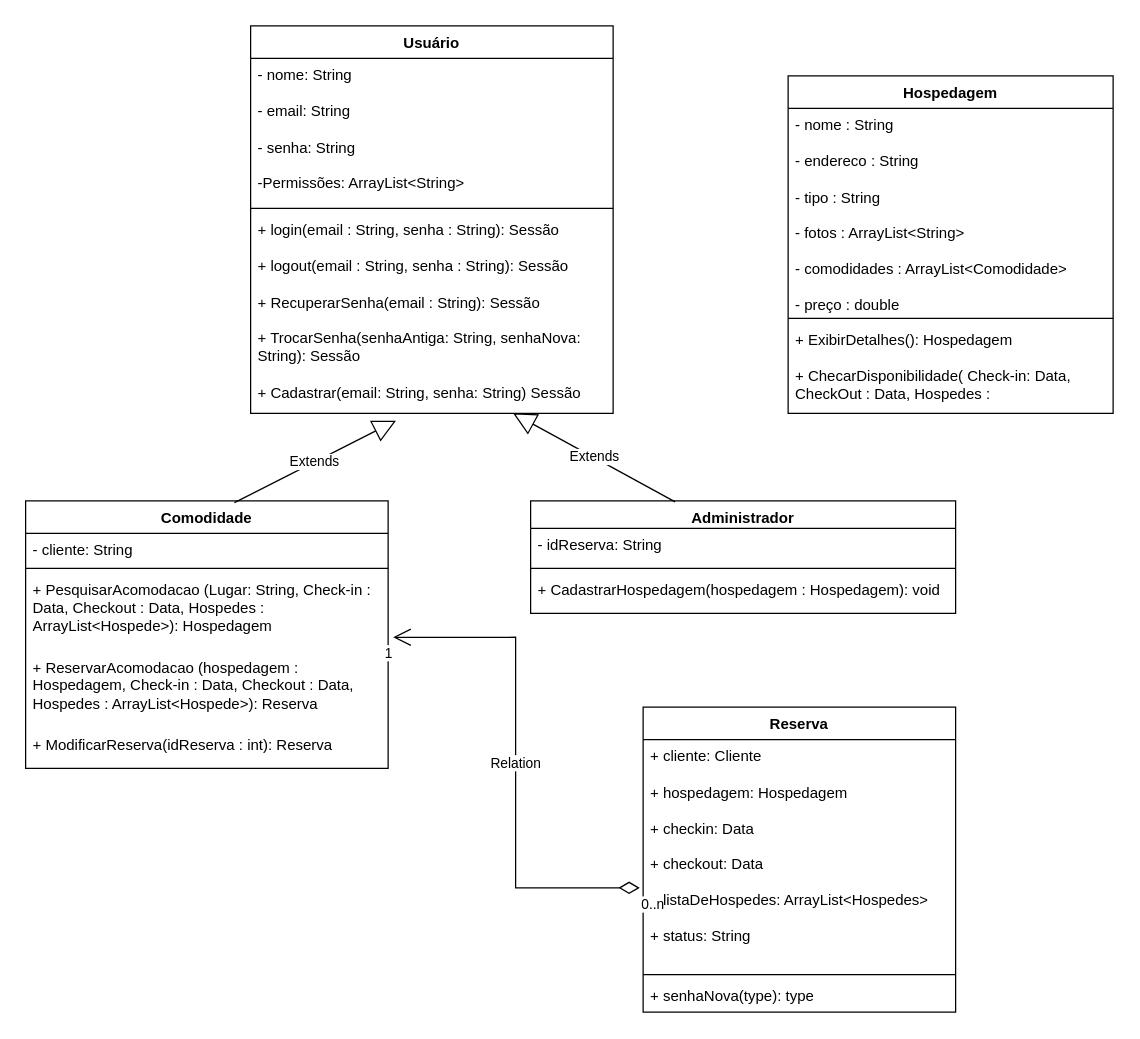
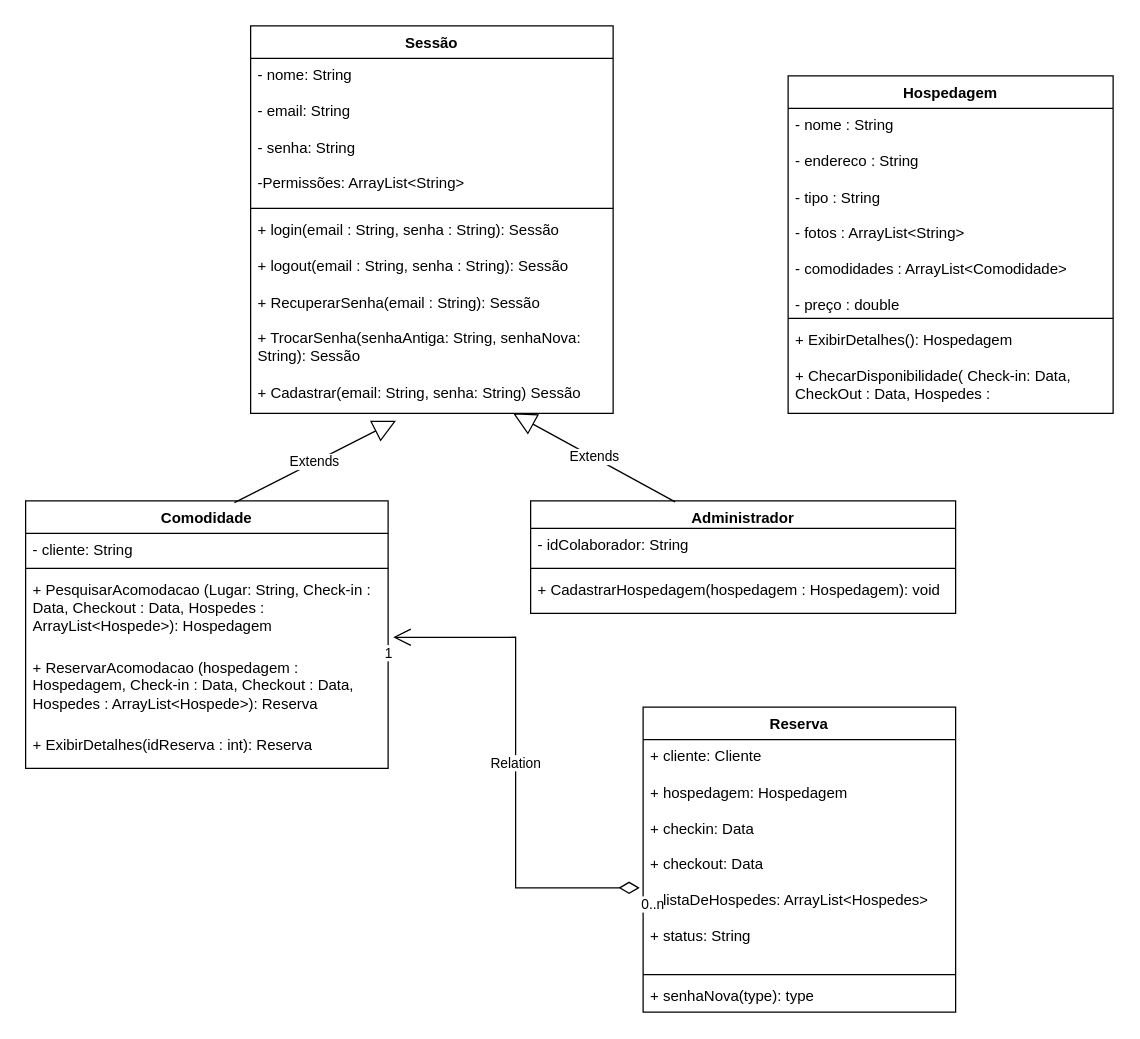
  <mxCell id="0" />
  <mxCell id="1" parent="0" />
  <mxCell id="2" value="Comodidade" style="swimlane;fontStyle=1;align=center;verticalAlign=top;childLayout=stackLayout;horizontal=1;startSize=26;horizontalStack=0;resizeParent=1;resizeParentMax=0;resizeLast=0;collapsible=1;marginBottom=0;whiteSpace=wrap;html=1;" vertex="1" parent="1"><mxGeometry x="20" y="400" width="290" height="214" as="geometry" /></mxCell>
  <mxCell id="3" value="&lt;div&gt;- cliente: String&lt;/div&gt;" style="text;strokeColor=none;fillColor=none;align=left;verticalAlign=top;spacingLeft=4;spacingRight=4;overflow=hidden;rotatable=0;points=[[0,0.5],[1,0.5]];portConstraint=eastwest;whiteSpace=wrap;html=1;" vertex="1" parent="2"><mxGeometry y="26" width="290" height="24" as="geometry" /></mxCell>
  <mxCell id="4" value="" style="line;strokeWidth=1;fillColor=none;align=left;verticalAlign=middle;spacingTop=-1;spacingLeft=3;spacingRight=3;rotatable=0;labelPosition=right;points=[];portConstraint=eastwest;strokeColor=inherit;" vertex="1" parent="2"><mxGeometry y="50" width="290" height="8" as="geometry" /></mxCell>
  <mxCell id="5" value="+ PesquisarAcomodacao (Lugar: String, Check-in : Data, Checkout : Data, Hospedes : ArrayList&amp;lt;Hospede&amp;gt;): Hospedagem&lt;div&gt;&lt;br&gt;&lt;/div&gt;&lt;div&gt;&lt;br&gt;&lt;/div&gt;" style="text;strokeColor=none;fillColor=none;align=left;verticalAlign=top;spacingLeft=4;spacingRight=4;overflow=hidden;rotatable=0;points=[[0,0.5],[1,0.5]];portConstraint=eastwest;whiteSpace=wrap;html=1;" vertex="1" parent="2"><mxGeometry y="58" width="290" height="62" as="geometry" /></mxCell>
  <mxCell id="6" value="+ ReservarAcomodacao (hospedagem : Hospedagem, Check-in : Data, Checkout : Data, Hospedes : ArrayList&amp;lt;Hospede&amp;gt;): Reserva&lt;div&gt;&lt;br&gt;&lt;/div&gt;&lt;div&gt;&lt;br&gt;&lt;/div&gt;" style="text;strokeColor=none;fillColor=none;align=left;verticalAlign=top;spacingLeft=4;spacingRight=4;overflow=hidden;rotatable=0;points=[[0,0.5],[1,0.5]];portConstraint=eastwest;whiteSpace=wrap;html=1;" vertex="1" parent="2"><mxGeometry y="120" width="290" height="62" as="geometry" /></mxCell>
- <mxCell id="7" value="+ ModificarReserva(idReserva : int): Reserva&lt;div&gt;&lt;br&gt;&lt;/div&gt;" style="text;strokeColor=none;fillColor=none;align=left;verticalAlign=top;spacingLeft=4;spacingRight=4;overflow=hidden;rotatable=0;points=[[0,0.5],[1,0.5]];portConstraint=eastwest;whiteSpace=wrap;html=1;" vertex="1" parent="2"><mxGeometry y="182" width="290" height="32" as="geometry" /></mxCell>
+ <mxCell id="7" value="+ ExibirDetalhes(idReserva : int): Reserva&lt;div&gt;&lt;br&gt;&lt;/div&gt;" style="text;strokeColor=none;fillColor=none;align=left;verticalAlign=top;spacingLeft=4;spacingRight=4;overflow=hidden;rotatable=0;points=[[0,0.5],[1,0.5]];portConstraint=eastwest;whiteSpace=wrap;html=1;" vertex="1" parent="2"><mxGeometry y="182" width="290" height="32" as="geometry" /></mxCell>
  <mxCell id="8" value="Hospedagem" style="swimlane;fontStyle=1;align=center;verticalAlign=top;childLayout=stackLayout;horizontal=1;startSize=26;horizontalStack=0;resizeParent=1;resizeParentMax=0;resizeLast=0;collapsible=1;marginBottom=0;whiteSpace=wrap;html=1;" vertex="1" parent="1"><mxGeometry x="630" y="60" width="260" height="270" as="geometry" /></mxCell>
  <mxCell id="9" value="- nome : String&lt;div&gt;&lt;br&gt;&lt;div&gt;- endereco : String&lt;/div&gt;&lt;div&gt;&lt;br&gt;&lt;/div&gt;&lt;div&gt;- tipo : String&lt;/div&gt;&lt;/div&gt;&lt;div&gt;&lt;br&gt;&lt;/div&gt;&lt;div&gt;- fotos : ArrayList&amp;lt;String&amp;gt;&lt;/div&gt;&lt;div&gt;&lt;br&gt;&lt;/div&gt;&lt;div&gt;- comodidades : ArrayList&amp;lt;Comodidade&amp;gt;&lt;/div&gt;&lt;div&gt;&lt;br&gt;&lt;/div&gt;&lt;div&gt;- preço : double&lt;/div&gt;" style="text;strokeColor=none;fillColor=none;align=left;verticalAlign=top;spacingLeft=4;spacingRight=4;overflow=hidden;rotatable=0;points=[[0,0.5],[1,0.5]];portConstraint=eastwest;whiteSpace=wrap;html=1;" vertex="1" parent="8"><mxGeometry y="26" width="260" height="164" as="geometry" /></mxCell>
  <mxCell id="10" value="" style="line;strokeWidth=1;fillColor=none;align=left;verticalAlign=middle;spacingTop=-1;spacingLeft=3;spacingRight=3;rotatable=0;labelPosition=right;points=[];portConstraint=eastwest;strokeColor=inherit;" vertex="1" parent="8"><mxGeometry y="190" width="260" height="8" as="geometry" /></mxCell>
  <mxCell id="11" value="+ ExibirDetalhes(): Hospedagem&lt;div&gt;&lt;br&gt;&lt;/div&gt;&lt;div&gt;+ ChecarDisponibilidade( Check-in: Data, CheckOut : Data, Hospedes :&lt;br&gt;&lt;div&gt;&lt;br&gt;&lt;/div&gt;&lt;/div&gt;" style="text;strokeColor=none;fillColor=none;align=left;verticalAlign=top;spacingLeft=4;spacingRight=4;overflow=hidden;rotatable=0;points=[[0,0.5],[1,0.5]];portConstraint=eastwest;whiteSpace=wrap;html=1;" vertex="1" parent="8"><mxGeometry y="198" width="260" height="72" as="geometry" /></mxCell>
  <mxCell id="12" value="Administrador" style="swimlane;fontStyle=1;align=center;verticalAlign=top;childLayout=stackLayout;horizontal=1;startSize=22;horizontalStack=0;resizeParent=1;resizeParentMax=0;resizeLast=0;collapsible=1;marginBottom=0;whiteSpace=wrap;html=1;direction=east;" vertex="1" parent="1"><mxGeometry x="424" y="400" width="340" height="90" as="geometry" /></mxCell>
- <mxCell id="13" value="- idReserva: String" style="text;strokeColor=none;fillColor=none;align=left;verticalAlign=top;spacingLeft=4;spacingRight=4;overflow=hidden;rotatable=0;points=[[0,0.5],[1,0.5]];portConstraint=eastwest;whiteSpace=wrap;html=1;" vertex="1" parent="12"><mxGeometry y="22" width="340" height="28" as="geometry" /></mxCell>
+ <mxCell id="13" value="- idColaborador: String" style="text;strokeColor=none;fillColor=none;align=left;verticalAlign=top;spacingLeft=4;spacingRight=4;overflow=hidden;rotatable=0;points=[[0,0.5],[1,0.5]];portConstraint=eastwest;whiteSpace=wrap;html=1;" vertex="1" parent="12"><mxGeometry y="22" width="340" height="28" as="geometry" /></mxCell>
  <mxCell id="14" value="" style="line;strokeWidth=1;fillColor=none;align=left;verticalAlign=middle;spacingTop=-1;spacingLeft=3;spacingRight=3;rotatable=0;labelPosition=right;points=[];portConstraint=eastwest;strokeColor=inherit;" vertex="1" parent="12"><mxGeometry y="50" width="340" height="8" as="geometry" /></mxCell>
  <mxCell id="15" value="+ CadastrarHospedagem(hospedagem : Hospedagem): void&lt;div&gt;&lt;br&gt;&lt;/div&gt;" style="text;strokeColor=none;fillColor=none;align=left;verticalAlign=top;spacingLeft=4;spacingRight=4;overflow=hidden;rotatable=0;points=[[0,0.5],[1,0.5]];portConstraint=eastwest;whiteSpace=wrap;html=1;" vertex="1" parent="12"><mxGeometry y="58" width="340" height="32" as="geometry" /></mxCell>
- <mxCell id="16" value="Usuário&lt;div&gt;&lt;br&gt;&lt;/div&gt;" style="swimlane;fontStyle=1;align=center;verticalAlign=top;childLayout=stackLayout;horizontal=1;startSize=26;horizontalStack=0;resizeParent=1;resizeParentMax=0;resizeLast=0;collapsible=1;marginBottom=0;whiteSpace=wrap;html=1;" vertex="1" parent="1"><mxGeometry x="200" y="20" width="290" height="310" as="geometry" /></mxCell>
+ <mxCell id="16" value="Sessão&lt;div&gt;&lt;br&gt;&lt;/div&gt;" style="swimlane;fontStyle=1;align=center;verticalAlign=top;childLayout=stackLayout;horizontal=1;startSize=26;horizontalStack=0;resizeParent=1;resizeParentMax=0;resizeLast=0;collapsible=1;marginBottom=0;whiteSpace=wrap;html=1;" vertex="1" parent="1"><mxGeometry x="200" y="20" width="290" height="310" as="geometry" /></mxCell>
  <mxCell id="17" value="- nome: String&lt;div&gt;&lt;br&gt;&lt;div&gt;&lt;div&gt;- email: String&lt;/div&gt;&lt;div&gt;&lt;br&gt;&lt;/div&gt;&lt;div&gt;- senha: String&lt;/div&gt;&lt;div&gt;&lt;br&gt;&lt;/div&gt;&lt;div&gt;-Permissões: ArrayList&amp;lt;String&amp;gt;&lt;/div&gt;&lt;div&gt;&lt;br&gt;&lt;/div&gt;&lt;/div&gt;&lt;/div&gt;" style="text;strokeColor=none;fillColor=none;align=left;verticalAlign=top;spacingLeft=4;spacingRight=4;overflow=hidden;rotatable=0;points=[[0,0.5],[1,0.5]];portConstraint=eastwest;whiteSpace=wrap;html=1;" vertex="1" parent="16"><mxGeometry y="26" width="290" height="116" as="geometry" /></mxCell>
  <mxCell id="18" value="" style="line;strokeWidth=1;fillColor=none;align=left;verticalAlign=middle;spacingTop=-1;spacingLeft=3;spacingRight=3;rotatable=0;labelPosition=right;points=[];portConstraint=eastwest;strokeColor=inherit;" vertex="1" parent="16"><mxGeometry y="142" width="290" height="8" as="geometry" /></mxCell>
  <mxCell id="19" value="+ login(email : String, senha : String): Sessão&lt;div&gt;&lt;br&gt;&lt;/div&gt;&lt;div&gt;+ logout(email : String, senha : String): Sessão&lt;/div&gt;&lt;div&gt;&lt;br&gt;&lt;/div&gt;&lt;div&gt;+ RecuperarSenha(email : String): Sessão&lt;/div&gt;&lt;div&gt;&lt;br&gt;&lt;/div&gt;&lt;div&gt;+ TrocarSenha(senhaAntiga: String, senhaNova: String): Sessão&lt;/div&gt;&lt;div&gt;&lt;br&gt;&lt;/div&gt;&lt;div&gt;+ Cadastrar(email: String, senha: String) Sessão&lt;/div&gt;" style="text;strokeColor=none;fillColor=none;align=left;verticalAlign=top;spacingLeft=4;spacingRight=4;overflow=hidden;rotatable=0;points=[[0,0.5],[1,0.5]];portConstraint=eastwest;whiteSpace=wrap;html=1;" vertex="1" parent="16"><mxGeometry y="150" width="290" height="160" as="geometry" /></mxCell>
  <mxCell id="20" value="Extends" style="endArrow=block;endSize=16;endFill=0;html=1;rounded=0;exitX=0.34;exitY=0.01;exitDx=0;exitDy=0;exitPerimeter=0;entryX=0.724;entryY=1;entryDx=0;entryDy=0;entryPerimeter=0;" edge="1" parent="1" source="12" target="19"><mxGeometry width="160" relative="1" as="geometry"><mxPoint x="340" y="330" as="sourcePoint" /><mxPoint x="391.98" y="301.256" as="targetPoint" /></mxGeometry></mxCell>
  <mxCell id="21" value="Reserva" style="swimlane;fontStyle=1;align=center;verticalAlign=top;childLayout=stackLayout;horizontal=1;startSize=26;horizontalStack=0;resizeParent=1;resizeParentMax=0;resizeLast=0;collapsible=1;marginBottom=0;whiteSpace=wrap;html=1;" vertex="1" parent="1"><mxGeometry x="514" y="565" width="250" height="244" as="geometry" /></mxCell>
  <mxCell id="22" value="+ cliente: Cliente&lt;div&gt;&lt;br&gt;&lt;/div&gt;&lt;div&gt;+ hospedagem: Hospedagem&lt;br&gt;&lt;br&gt;+ checkin: Data&lt;/div&gt;&lt;div&gt;&lt;br&gt;&lt;/div&gt;&lt;div&gt;+ checkout: Data&lt;/div&gt;&lt;div&gt;&lt;br&gt;&lt;/div&gt;&lt;div&gt;+ listaDeHospedes: ArrayList&amp;lt;Hospedes&amp;gt;&lt;/div&gt;&lt;div&gt;&lt;br&gt;&lt;/div&gt;&lt;div&gt;+ status: String&lt;/div&gt;" style="text;strokeColor=none;fillColor=none;align=left;verticalAlign=top;spacingLeft=4;spacingRight=4;overflow=hidden;rotatable=0;points=[[0,0.5],[1,0.5]];portConstraint=eastwest;whiteSpace=wrap;html=1;" vertex="1" parent="21"><mxGeometry y="26" width="250" height="184" as="geometry" /></mxCell>
  <mxCell id="23" value="" style="line;strokeWidth=1;fillColor=none;align=left;verticalAlign=middle;spacingTop=-1;spacingLeft=3;spacingRight=3;rotatable=0;labelPosition=right;points=[];portConstraint=eastwest;strokeColor=inherit;" vertex="1" parent="21"><mxGeometry y="210" width="250" height="8" as="geometry" /></mxCell>
  <mxCell id="24" value="+ senhaNova(type): type" style="text;strokeColor=none;fillColor=none;align=left;verticalAlign=top;spacingLeft=4;spacingRight=4;overflow=hidden;rotatable=0;points=[[0,0.5],[1,0.5]];portConstraint=eastwest;whiteSpace=wrap;html=1;" vertex="1" parent="21"><mxGeometry y="218" width="250" height="26" as="geometry" /></mxCell>
  <mxCell id="25" value="Relation" style="endArrow=open;html=1;endSize=12;startArrow=diamondThin;startSize=14;startFill=0;edgeStyle=orthogonalEdgeStyle;rounded=0;entryX=1.014;entryY=0.826;entryDx=0;entryDy=0;entryPerimeter=0;exitX=-0.011;exitY=0.645;exitDx=0;exitDy=0;exitPerimeter=0;" edge="1" parent="1" source="22" target="5"><mxGeometry relative="1" as="geometry"><mxPoint x="230" y="720" as="sourcePoint" /><mxPoint x="390" y="720" as="targetPoint" /></mxGeometry></mxCell>
  <mxCell id="26" value="0..n" style="edgeLabel;resizable=0;html=1;align=left;verticalAlign=top;" connectable="0" vertex="1" parent="25"><mxGeometry x="-1" relative="1" as="geometry" /></mxCell>
  <mxCell id="27" value="1" style="edgeLabel;resizable=0;html=1;align=right;verticalAlign=top;" connectable="0" vertex="1" parent="25"><mxGeometry x="1" relative="1" as="geometry" /></mxCell>
  <mxCell id="28" value="Extends" style="endArrow=block;endSize=16;endFill=0;html=1;rounded=0;entryX=0.401;entryY=1.037;entryDx=0;entryDy=0;entryPerimeter=0;exitX=0.576;exitY=0.007;exitDx=0;exitDy=0;exitPerimeter=0;" edge="1" parent="1" source="2" target="19"><mxGeometry width="160" relative="1" as="geometry"><mxPoint x="150" y="380" as="sourcePoint" /><mxPoint x="313.39" y="302.488" as="targetPoint" /></mxGeometry></mxCell>
